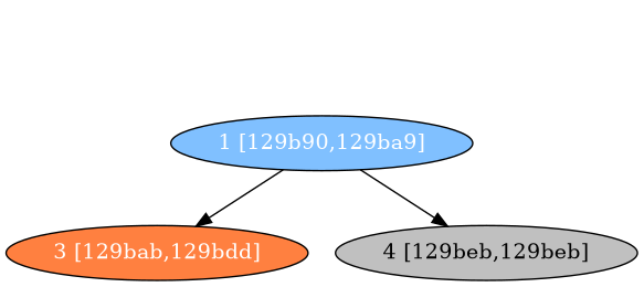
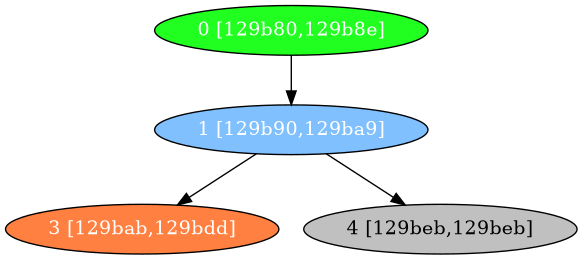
  digraph {
    node [fontcolor="#ffffff" shape=oval style=filled]
+   n1 [fillcolor="#20FF20" label="0 [129b80,129b8e]"]
    n2 [fillcolor="#80C0FF" label="1 [129b90,129ba9]"]
    n3 [fillcolor="#FF8040" label="3 [129bab,129bdd]"]
    n4 [fillcolor="#C0C0C0" fontcolor="#000000" label="4 [129beb,129beb]"]
+   n1 -> n2
    n2 -> n3
    n2 -> n4
  }
